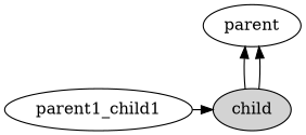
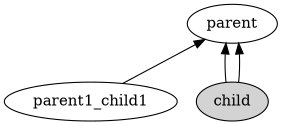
  digraph {
    child [style=filled]
    n2 [label=parent1_child1]
    parent
    subgraph sub_1 {
      rank=max
      child
      n2
    }
    subgraph sub_2 {
      rank=min
      parent
    }
    child -> parent
    child -> parent
-   n2 -> child
+   n2 -> parent
  }
